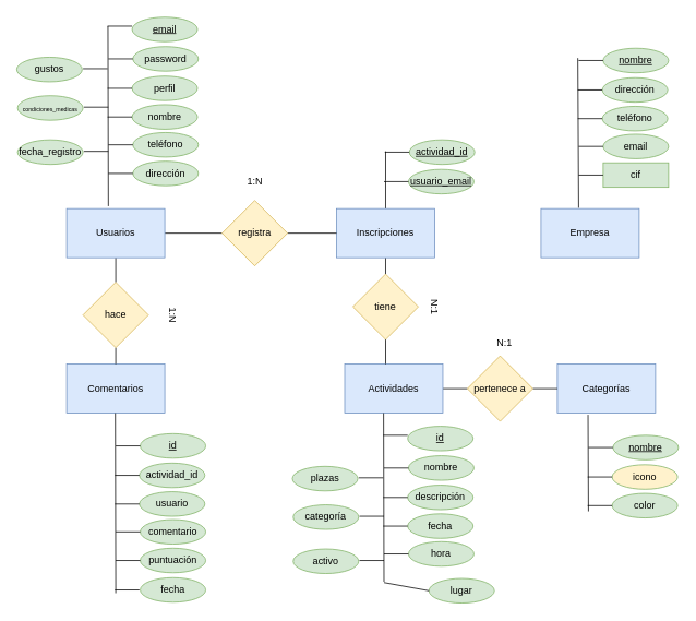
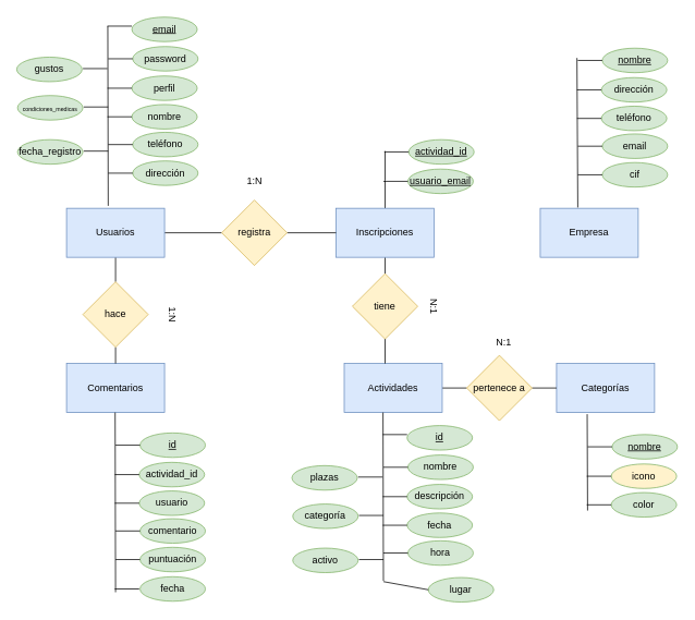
  <mxCell id="0" />
  <mxCell id="1" parent="0" />
  <mxCell id="2" value="" style="edgeStyle=orthogonalEdgeStyle;rounded=0;orthogonalLoop=1;jettySize=auto;html=1;endArrow=none;startFill=0;" parent="1" source="4" target="14" edge="1"><mxGeometry relative="1" as="geometry" /></mxCell>
  <mxCell id="3" style="edgeStyle=orthogonalEdgeStyle;rounded=0;orthogonalLoop=1;jettySize=auto;html=1;exitX=0.5;exitY=1;exitDx=0;exitDy=0;entryX=0.5;entryY=0;entryDx=0;entryDy=0;endArrow=none;startFill=0;" parent="1" source="4" target="16" edge="1"><mxGeometry relative="1" as="geometry" /></mxCell>
  <mxCell id="4" value="Usuarios" style="rounded=0;whiteSpace=wrap;html=1;fillColor=#dae8fc;strokeColor=#6c8ebf;" parent="1" vertex="1"><mxGeometry x="81" y="254" width="120" height="60" as="geometry" /></mxCell>
  <mxCell id="5" style="edgeStyle=orthogonalEdgeStyle;rounded=0;orthogonalLoop=1;jettySize=auto;html=1;exitX=1;exitY=0.5;exitDx=0;exitDy=0;entryX=0;entryY=0.5;entryDx=0;entryDy=0;endArrow=none;startFill=0;" parent="1" source="6" target="18" edge="1"><mxGeometry relative="1" as="geometry" /></mxCell>
  <mxCell id="6" value="&lt;div&gt;Actividades&lt;/div&gt;" style="rounded=0;whiteSpace=wrap;html=1;fillColor=#dae8fc;strokeColor=#6c8ebf;" parent="1" vertex="1"><mxGeometry x="421" y="444" width="120" height="60" as="geometry" /></mxCell>
  <mxCell id="7" value="Empresa" style="rounded=0;whiteSpace=wrap;html=1;fillColor=#dae8fc;strokeColor=#6c8ebf;" parent="1" vertex="1"><mxGeometry x="661" y="254" width="120" height="60" as="geometry" /></mxCell>
  <mxCell id="8" style="edgeStyle=orthogonalEdgeStyle;rounded=0;orthogonalLoop=1;jettySize=auto;html=1;exitX=0.5;exitY=1;exitDx=0;exitDy=0;entryX=0.5;entryY=0;entryDx=0;entryDy=0;endArrow=none;startFill=0;" parent="1" source="10" target="19" edge="1"><mxGeometry relative="1" as="geometry" /></mxCell>
  <mxCell id="9" style="edgeStyle=orthogonalEdgeStyle;rounded=0;orthogonalLoop=1;jettySize=auto;html=1;exitX=0.5;exitY=0;exitDx=0;exitDy=0;endArrow=none;startFill=0;" edge="1" parent="1" source="10"><mxGeometry relative="1" as="geometry"><mxPoint x="471" y="184" as="targetPoint" /></mxGeometry></mxCell>
  <mxCell id="10" value="&lt;div&gt;Inscripciones&lt;/div&gt;" style="rounded=0;whiteSpace=wrap;html=1;fillColor=#dae8fc;strokeColor=#6c8ebf;" parent="1" vertex="1"><mxGeometry x="411" y="254" width="120" height="60" as="geometry" /></mxCell>
  <mxCell id="11" value="Comentarios" style="rounded=0;whiteSpace=wrap;html=1;fillColor=#dae8fc;strokeColor=#6c8ebf;" parent="1" vertex="1"><mxGeometry x="81" y="444" width="120" height="60" as="geometry" /></mxCell>
  <mxCell id="12" value="&lt;div&gt;Categorías&lt;/div&gt;" style="rounded=0;whiteSpace=wrap;html=1;fillColor=#dae8fc;strokeColor=#6c8ebf;" parent="1" vertex="1"><mxGeometry x="681" y="444" width="120" height="60" as="geometry" /></mxCell>
  <mxCell id="13" style="edgeStyle=orthogonalEdgeStyle;rounded=0;orthogonalLoop=1;jettySize=auto;html=1;exitX=1;exitY=0.5;exitDx=0;exitDy=0;entryX=0;entryY=0.5;entryDx=0;entryDy=0;endArrow=none;startFill=0;" parent="1" source="14" target="10" edge="1"><mxGeometry relative="1" as="geometry" /></mxCell>
  <mxCell id="14" value="registra" style="rhombus;whiteSpace=wrap;html=1;fillColor=#fff2cc;strokeColor=#d6b656;" parent="1" vertex="1"><mxGeometry x="271" y="244" width="80" height="80" as="geometry" /></mxCell>
  <mxCell id="15" style="edgeStyle=orthogonalEdgeStyle;rounded=0;orthogonalLoop=1;jettySize=auto;html=1;exitX=0.5;exitY=1;exitDx=0;exitDy=0;entryX=0.5;entryY=0;entryDx=0;entryDy=0;endArrow=none;startFill=0;" parent="1" source="16" target="11" edge="1"><mxGeometry relative="1" as="geometry" /></mxCell>
  <mxCell id="16" value="hace" style="rhombus;whiteSpace=wrap;html=1;fillColor=#fff2cc;strokeColor=#d6b656;" parent="1" vertex="1"><mxGeometry x="101" y="344" width="80" height="80" as="geometry" /></mxCell>
  <mxCell id="17" style="edgeStyle=orthogonalEdgeStyle;rounded=0;orthogonalLoop=1;jettySize=auto;html=1;exitX=1;exitY=0.5;exitDx=0;exitDy=0;entryX=0;entryY=0.5;entryDx=0;entryDy=0;endArrow=none;startFill=0;" parent="1" source="18" target="12" edge="1"><mxGeometry relative="1" as="geometry" /></mxCell>
  <mxCell id="18" value="pertenece a" style="rhombus;whiteSpace=wrap;html=1;fillColor=#fff2cc;strokeColor=#d6b656;" parent="1" vertex="1"><mxGeometry x="571" y="434" width="80" height="80" as="geometry" /></mxCell>
  <mxCell id="19" value="&lt;div&gt;tiene&lt;/div&gt;" style="rhombus;whiteSpace=wrap;html=1;fillColor=#fff2cc;strokeColor=#d6b656;" parent="1" vertex="1"><mxGeometry x="431" y="334" width="80" height="80" as="geometry" /></mxCell>
  <mxCell id="20" style="edgeStyle=orthogonalEdgeStyle;rounded=0;orthogonalLoop=1;jettySize=auto;html=1;exitX=0.5;exitY=1;exitDx=0;exitDy=0;entryX=0.417;entryY=0;entryDx=0;entryDy=0;entryPerimeter=0;endArrow=none;startFill=0;" parent="1" source="19" target="6" edge="1"><mxGeometry relative="1" as="geometry" /></mxCell>
  <mxCell id="21" value="" style="endArrow=none;html=1;rounded=0;" parent="1" edge="1"><mxGeometry width="50" height="50" relative="1" as="geometry"><mxPoint x="141" y="724" as="sourcePoint" /><mxPoint x="140.5" y="504" as="targetPoint" /></mxGeometry></mxCell>
  <mxCell id="22" value="&lt;u&gt;id&lt;/u&gt;" style="ellipse;whiteSpace=wrap;html=1;fillColor=#d5e8d4;strokeColor=#82b366;" parent="1" vertex="1"><mxGeometry x="171" y="529" width="80" height="30" as="geometry" /></mxCell>
  <mxCell id="23" value="" style="endArrow=none;html=1;rounded=0;entryX=0;entryY=0.5;entryDx=0;entryDy=0;" parent="1" target="22" edge="1"><mxGeometry width="50" height="50" relative="1" as="geometry"><mxPoint x="141" y="544" as="sourcePoint" /><mxPoint x="161" y="544" as="targetPoint" /></mxGeometry></mxCell>
  <mxCell id="24" value="actividad_id" style="ellipse;whiteSpace=wrap;html=1;fillColor=#d5e8d4;strokeColor=#82b366;" parent="1" vertex="1"><mxGeometry x="170" y="565" width="80" height="30" as="geometry" /></mxCell>
  <mxCell id="25" value="" style="endArrow=none;html=1;rounded=0;entryX=0;entryY=0.5;entryDx=0;entryDy=0;" parent="1" target="24" edge="1"><mxGeometry width="50" height="50" relative="1" as="geometry"><mxPoint x="140" y="580" as="sourcePoint" /><mxPoint x="160" y="580" as="targetPoint" /></mxGeometry></mxCell>
  <mxCell id="26" value="usuario" style="ellipse;whiteSpace=wrap;html=1;fillColor=#d5e8d4;strokeColor=#82b366;" parent="1" vertex="1"><mxGeometry x="170" y="600" width="80" height="30" as="geometry" /></mxCell>
  <mxCell id="27" value="" style="endArrow=none;html=1;rounded=0;entryX=0;entryY=0.5;entryDx=0;entryDy=0;" parent="1" target="26" edge="1"><mxGeometry width="50" height="50" relative="1" as="geometry"><mxPoint x="140" y="615" as="sourcePoint" /><mxPoint x="160" y="615" as="targetPoint" /></mxGeometry></mxCell>
  <mxCell id="28" value="comentario" style="ellipse;whiteSpace=wrap;html=1;fillColor=#d5e8d4;strokeColor=#82b366;" parent="1" vertex="1"><mxGeometry x="171" y="634" width="80" height="30" as="geometry" /></mxCell>
  <mxCell id="29" value="" style="endArrow=none;html=1;rounded=0;entryX=0;entryY=0.5;entryDx=0;entryDy=0;" parent="1" target="28" edge="1"><mxGeometry width="50" height="50" relative="1" as="geometry"><mxPoint x="141" y="649" as="sourcePoint" /><mxPoint x="161" y="649" as="targetPoint" /></mxGeometry></mxCell>
  <mxCell id="30" value="puntuación" style="ellipse;whiteSpace=wrap;html=1;fillColor=#d5e8d4;strokeColor=#82b366;" parent="1" vertex="1"><mxGeometry x="171" y="669" width="80" height="30" as="geometry" /></mxCell>
  <mxCell id="31" value="" style="endArrow=none;html=1;rounded=0;entryX=0;entryY=0.5;entryDx=0;entryDy=0;" parent="1" target="30" edge="1"><mxGeometry width="50" height="50" relative="1" as="geometry"><mxPoint x="141" y="684" as="sourcePoint" /><mxPoint x="161" y="684" as="targetPoint" /></mxGeometry></mxCell>
  <mxCell id="32" value="fecha" style="ellipse;whiteSpace=wrap;html=1;fillColor=#d5e8d4;strokeColor=#82b366;" parent="1" vertex="1"><mxGeometry x="171" y="705" width="80" height="30" as="geometry" /></mxCell>
  <mxCell id="33" value="" style="endArrow=none;html=1;rounded=0;entryX=0;entryY=0.5;entryDx=0;entryDy=0;" parent="1" edge="1"><mxGeometry width="50" height="50" relative="1" as="geometry"><mxPoint x="140" y="720" as="sourcePoint" /><mxPoint x="170" y="720" as="targetPoint" /></mxGeometry></mxCell>
  <mxCell id="34" value="" style="endArrow=none;html=1;rounded=0;" parent="1" edge="1"><mxGeometry width="50" height="50" relative="1" as="geometry"><mxPoint x="719" y="624" as="sourcePoint" /><mxPoint x="718.5" y="506" as="targetPoint" /></mxGeometry></mxCell>
  <mxCell id="35" value="&lt;u&gt;nombre&lt;/u&gt;" style="ellipse;whiteSpace=wrap;html=1;fillColor=#d5e8d4;strokeColor=#82b366;" parent="1" vertex="1"><mxGeometry x="749" y="531" width="80" height="30" as="geometry" /></mxCell>
  <mxCell id="36" value="" style="endArrow=none;html=1;rounded=0;entryX=0;entryY=0.5;entryDx=0;entryDy=0;" parent="1" target="35" edge="1"><mxGeometry width="50" height="50" relative="1" as="geometry"><mxPoint x="719" y="546" as="sourcePoint" /><mxPoint x="739" y="546" as="targetPoint" /></mxGeometry></mxCell>
  <mxCell id="37" value="icono" style="ellipse;whiteSpace=wrap;html=1;fillColor=#fff2cc;strokeColor=#82b366;" parent="1" vertex="1"><mxGeometry x="748" y="567" width="80" height="30" as="geometry" /></mxCell>
  <mxCell id="38" value="" style="endArrow=none;html=1;rounded=0;entryX=0;entryY=0.5;entryDx=0;entryDy=0;" parent="1" target="37" edge="1"><mxGeometry width="50" height="50" relative="1" as="geometry"><mxPoint x="718" y="582" as="sourcePoint" /><mxPoint x="738" y="582" as="targetPoint" /></mxGeometry></mxCell>
  <mxCell id="39" value="color" style="ellipse;whiteSpace=wrap;html=1;fillColor=#d5e8d4;strokeColor=#82b366;" parent="1" vertex="1"><mxGeometry x="748" y="602" width="80" height="30" as="geometry" /></mxCell>
  <mxCell id="40" value="" style="endArrow=none;html=1;rounded=0;entryX=0;entryY=0.5;entryDx=0;entryDy=0;" parent="1" target="39" edge="1"><mxGeometry width="50" height="50" relative="1" as="geometry"><mxPoint x="718" y="617" as="sourcePoint" /><mxPoint x="738" y="617" as="targetPoint" /></mxGeometry></mxCell>
  <mxCell id="41" value="&lt;u&gt;actividad_id&lt;/u&gt;" style="ellipse;whiteSpace=wrap;html=1;fillColor=#d5e8d4;strokeColor=#82b366;" vertex="1" parent="1"><mxGeometry x="500" y="170" width="80" height="30" as="geometry" /></mxCell>
  <mxCell id="42" value="" style="endArrow=none;html=1;rounded=0;entryX=0;entryY=0.5;entryDx=0;entryDy=0;" edge="1" parent="1" target="41"><mxGeometry width="50" height="50" relative="1" as="geometry"><mxPoint x="470" y="185" as="sourcePoint" /><mxPoint x="490" y="185" as="targetPoint" /></mxGeometry></mxCell>
  <mxCell id="43" value="&lt;u&gt;usuario_email&lt;/u&gt;" style="ellipse;whiteSpace=wrap;html=1;fillColor=#d5e8d4;strokeColor=#82b366;" vertex="1" parent="1"><mxGeometry x="499" y="206" width="80" height="30" as="geometry" /></mxCell>
  <mxCell id="44" value="" style="endArrow=none;html=1;rounded=0;entryX=0;entryY=0.5;entryDx=0;entryDy=0;" edge="1" parent="1" target="43"><mxGeometry width="50" height="50" relative="1" as="geometry"><mxPoint x="469" y="221" as="sourcePoint" /><mxPoint x="489" y="221" as="targetPoint" /></mxGeometry></mxCell>
  <mxCell id="45" value="" style="endArrow=none;html=1;rounded=0;" edge="1" parent="1"><mxGeometry width="50" height="50" relative="1" as="geometry"><mxPoint x="132" y="251" as="sourcePoint" /><mxPoint x="131.5" y="31" as="targetPoint" /></mxGeometry></mxCell>
  <mxCell id="46" value="password" style="ellipse;whiteSpace=wrap;html=1;fillColor=#d5e8d4;strokeColor=#82b366;" vertex="1" parent="1"><mxGeometry x="162" y="56" width="80" height="30" as="geometry" /></mxCell>
  <mxCell id="47" value="" style="endArrow=none;html=1;rounded=0;entryX=0;entryY=0.5;entryDx=0;entryDy=0;" edge="1" parent="1" target="46"><mxGeometry width="50" height="50" relative="1" as="geometry"><mxPoint x="132" y="71" as="sourcePoint" /><mxPoint x="152" y="71" as="targetPoint" /></mxGeometry></mxCell>
  <mxCell id="48" value="perfil" style="ellipse;whiteSpace=wrap;html=1;fillColor=#d5e8d4;strokeColor=#82b366;" vertex="1" parent="1"><mxGeometry x="161" y="92" width="80" height="30" as="geometry" /></mxCell>
  <mxCell id="49" value="" style="endArrow=none;html=1;rounded=0;entryX=0;entryY=0.5;entryDx=0;entryDy=0;" edge="1" parent="1" target="48"><mxGeometry width="50" height="50" relative="1" as="geometry"><mxPoint x="131" y="107" as="sourcePoint" /><mxPoint x="151" y="107" as="targetPoint" /></mxGeometry></mxCell>
  <mxCell id="50" value="nombre" style="ellipse;whiteSpace=wrap;html=1;fillColor=#d5e8d4;strokeColor=#82b366;" vertex="1" parent="1"><mxGeometry x="161" y="127" width="80" height="30" as="geometry" /></mxCell>
  <mxCell id="51" value="" style="endArrow=none;html=1;rounded=0;entryX=0;entryY=0.5;entryDx=0;entryDy=0;" edge="1" parent="1" target="50"><mxGeometry width="50" height="50" relative="1" as="geometry"><mxPoint x="131" y="142" as="sourcePoint" /><mxPoint x="151" y="142" as="targetPoint" /></mxGeometry></mxCell>
  <mxCell id="52" value="teléfono" style="ellipse;whiteSpace=wrap;html=1;fillColor=#d5e8d4;strokeColor=#82b366;" vertex="1" parent="1"><mxGeometry x="162" y="161" width="80" height="30" as="geometry" /></mxCell>
  <mxCell id="53" value="" style="endArrow=none;html=1;rounded=0;entryX=0;entryY=0.5;entryDx=0;entryDy=0;" edge="1" parent="1" target="52"><mxGeometry width="50" height="50" relative="1" as="geometry"><mxPoint x="132" y="176" as="sourcePoint" /><mxPoint x="152" y="176" as="targetPoint" /></mxGeometry></mxCell>
  <mxCell id="54" value="dirección" style="ellipse;whiteSpace=wrap;html=1;fillColor=#d5e8d4;strokeColor=#82b366;" vertex="1" parent="1"><mxGeometry x="162" y="196" width="80" height="30" as="geometry" /></mxCell>
  <mxCell id="55" value="" style="endArrow=none;html=1;rounded=0;entryX=0;entryY=0.5;entryDx=0;entryDy=0;" edge="1" parent="1" target="54"><mxGeometry width="50" height="50" relative="1" as="geometry"><mxPoint x="132" y="211" as="sourcePoint" /><mxPoint x="152" y="211" as="targetPoint" /></mxGeometry></mxCell>
  <mxCell id="56" value="fecha_registro" style="ellipse;whiteSpace=wrap;html=1;fillColor=#d5e8d4;strokeColor=#82b366;" vertex="1" parent="1"><mxGeometry x="21" y="170" width="80" height="30" as="geometry" /></mxCell>
  <mxCell id="57" value="" style="endArrow=none;html=1;rounded=0;" edge="1" parent="1"><mxGeometry width="50" height="50" relative="1" as="geometry"><mxPoint x="707" y="253" as="sourcePoint" /><mxPoint x="706" y="70" as="targetPoint" /></mxGeometry></mxCell>
  <mxCell id="58" value="&lt;u&gt;nombre&lt;/u&gt;" style="ellipse;whiteSpace=wrap;html=1;fillColor=#d5e8d4;strokeColor=#82b366;" vertex="1" parent="1"><mxGeometry x="737" y="58" width="80" height="30" as="geometry" /></mxCell>
  <mxCell id="59" value="" style="endArrow=none;html=1;rounded=0;entryX=0;entryY=0.5;entryDx=0;entryDy=0;" edge="1" parent="1" target="58"><mxGeometry width="50" height="50" relative="1" as="geometry"><mxPoint x="707" y="73" as="sourcePoint" /><mxPoint x="727" y="73" as="targetPoint" /></mxGeometry></mxCell>
  <mxCell id="60" value="dirección" style="ellipse;whiteSpace=wrap;html=1;fillColor=#d5e8d4;strokeColor=#82b366;" vertex="1" parent="1"><mxGeometry x="736" y="94" width="80" height="30" as="geometry" /></mxCell>
  <mxCell id="61" value="" style="endArrow=none;html=1;rounded=0;entryX=0;entryY=0.5;entryDx=0;entryDy=0;" edge="1" parent="1" target="60"><mxGeometry width="50" height="50" relative="1" as="geometry"><mxPoint x="706" y="109" as="sourcePoint" /><mxPoint x="726" y="109" as="targetPoint" /></mxGeometry></mxCell>
  <mxCell id="62" value="teléfono" style="ellipse;whiteSpace=wrap;html=1;fillColor=#d5e8d4;strokeColor=#82b366;" vertex="1" parent="1"><mxGeometry x="736" y="129" width="80" height="30" as="geometry" /></mxCell>
  <mxCell id="63" value="" style="endArrow=none;html=1;rounded=0;entryX=0;entryY=0.5;entryDx=0;entryDy=0;" edge="1" parent="1" target="62"><mxGeometry width="50" height="50" relative="1" as="geometry"><mxPoint x="706" y="144" as="sourcePoint" /><mxPoint x="726" y="144" as="targetPoint" /></mxGeometry></mxCell>
  <mxCell id="64" value="email" style="ellipse;whiteSpace=wrap;html=1;fillColor=#d5e8d4;strokeColor=#82b366;" vertex="1" parent="1"><mxGeometry x="737" y="163" width="80" height="30" as="geometry" /></mxCell>
  <mxCell id="65" value="" style="endArrow=none;html=1;rounded=0;entryX=0;entryY=0.5;entryDx=0;entryDy=0;" edge="1" parent="1" target="64"><mxGeometry width="50" height="50" relative="1" as="geometry"><mxPoint x="707" y="178" as="sourcePoint" /><mxPoint x="727" y="178" as="targetPoint" /></mxGeometry></mxCell>
- <mxCell id="66" value="cif" style="whiteSpace=wrap;html=1;fillColor=#d5e8d4;strokeColor=#82b366;rounded=0;" vertex="1" parent="1"><mxGeometry x="737" y="198" width="80" height="30" as="geometry" /></mxCell>
+ <mxCell id="66" value="cif" style="ellipse;whiteSpace=wrap;html=1;fillColor=#d5e8d4;strokeColor=#82b366;" vertex="1" parent="1"><mxGeometry x="737" y="198" width="80" height="30" as="geometry" /></mxCell>
  <mxCell id="67" value="" style="endArrow=none;html=1;rounded=0;entryX=0;entryY=0.5;entryDx=0;entryDy=0;" edge="1" parent="1" target="66"><mxGeometry width="50" height="50" relative="1" as="geometry"><mxPoint x="707" y="213" as="sourcePoint" /><mxPoint x="727" y="213" as="targetPoint" /></mxGeometry></mxCell>
  <mxCell id="68" value="&lt;u&gt;email&lt;/u&gt;" style="ellipse;whiteSpace=wrap;html=1;fillColor=#d5e8d4;strokeColor=#82b366;" vertex="1" parent="1"><mxGeometry x="161" y="20" width="80" height="30" as="geometry" /></mxCell>
  <mxCell id="69" value="" style="endArrow=none;html=1;rounded=0;entryX=0;entryY=0.5;entryDx=0;entryDy=0;" edge="1" parent="1"><mxGeometry width="50" height="50" relative="1" as="geometry"><mxPoint x="131" y="31" as="sourcePoint" /><mxPoint x="161" y="31" as="targetPoint" /></mxGeometry></mxCell>
  <mxCell id="70" value="" style="endArrow=none;html=1;rounded=0;entryX=0;entryY=0.5;entryDx=0;entryDy=0;" edge="1" parent="1"><mxGeometry width="50" height="50" relative="1" as="geometry"><mxPoint x="102" y="184" as="sourcePoint" /><mxPoint x="132" y="184" as="targetPoint" /></mxGeometry></mxCell>
  <mxCell id="71" value="&lt;font style=&quot;font-size: 7px;&quot;&gt;condiciones_medicas&lt;/font&gt;" style="ellipse;whiteSpace=wrap;html=1;fillColor=#d5e8d4;strokeColor=#82b366;" vertex="1" parent="1"><mxGeometry x="21" y="116" width="80" height="30" as="geometry" /></mxCell>
  <mxCell id="72" value="" style="endArrow=none;html=1;rounded=0;entryX=0;entryY=0.5;entryDx=0;entryDy=0;" edge="1" parent="1"><mxGeometry width="50" height="50" relative="1" as="geometry"><mxPoint x="102" y="130" as="sourcePoint" /><mxPoint x="132" y="130" as="targetPoint" /></mxGeometry></mxCell>
  <mxCell id="73" value="gustos" style="ellipse;whiteSpace=wrap;html=1;fillColor=#d5e8d4;strokeColor=#82b366;" vertex="1" parent="1"><mxGeometry x="20" y="69" width="80" height="30" as="geometry" /></mxCell>
  <mxCell id="74" value="" style="endArrow=none;html=1;rounded=0;entryX=0;entryY=0.5;entryDx=0;entryDy=0;" edge="1" parent="1"><mxGeometry width="50" height="50" relative="1" as="geometry"><mxPoint x="101" y="83" as="sourcePoint" /><mxPoint x="131" y="83" as="targetPoint" /></mxGeometry></mxCell>
  <mxCell id="75" value="" style="endArrow=none;html=1;rounded=0;" edge="1" parent="1"><mxGeometry width="50" height="50" relative="1" as="geometry"><mxPoint x="469" y="710" as="sourcePoint" /><mxPoint x="468.5" y="504" as="targetPoint" /></mxGeometry></mxCell>
  <mxCell id="76" value="nombre" style="ellipse;whiteSpace=wrap;html=1;fillColor=#d5e8d4;strokeColor=#82b366;" vertex="1" parent="1"><mxGeometry x="499" y="556" width="80" height="30" as="geometry" /></mxCell>
  <mxCell id="77" value="" style="endArrow=none;html=1;rounded=0;entryX=0;entryY=0.5;entryDx=0;entryDy=0;" edge="1" parent="1" target="76"><mxGeometry width="50" height="50" relative="1" as="geometry"><mxPoint x="469" y="571" as="sourcePoint" /><mxPoint x="489" y="571" as="targetPoint" /></mxGeometry></mxCell>
  <mxCell id="78" value="descripción" style="ellipse;whiteSpace=wrap;html=1;fillColor=#d5e8d4;strokeColor=#82b366;" vertex="1" parent="1"><mxGeometry x="498" y="592" width="80" height="30" as="geometry" /></mxCell>
  <mxCell id="79" value="" style="endArrow=none;html=1;rounded=0;entryX=0;entryY=0.5;entryDx=0;entryDy=0;" edge="1" parent="1" target="78"><mxGeometry width="50" height="50" relative="1" as="geometry"><mxPoint x="468" y="607" as="sourcePoint" /><mxPoint x="488" y="607" as="targetPoint" /></mxGeometry></mxCell>
  <mxCell id="80" value="fecha" style="ellipse;whiteSpace=wrap;html=1;fillColor=#d5e8d4;strokeColor=#82b366;" vertex="1" parent="1"><mxGeometry x="498" y="627" width="80" height="30" as="geometry" /></mxCell>
  <mxCell id="81" value="" style="endArrow=none;html=1;rounded=0;entryX=0;entryY=0.5;entryDx=0;entryDy=0;" edge="1" parent="1" target="80"><mxGeometry width="50" height="50" relative="1" as="geometry"><mxPoint x="468" y="642" as="sourcePoint" /><mxPoint x="488" y="642" as="targetPoint" /></mxGeometry></mxCell>
  <mxCell id="82" value="hora" style="ellipse;whiteSpace=wrap;html=1;fillColor=#d5e8d4;strokeColor=#82b366;" vertex="1" parent="1"><mxGeometry x="499" y="661" width="80" height="30" as="geometry" /></mxCell>
  <mxCell id="83" value="" style="endArrow=none;html=1;rounded=0;entryX=0;entryY=0.5;entryDx=0;entryDy=0;" edge="1" parent="1" target="82"><mxGeometry width="50" height="50" relative="1" as="geometry"><mxPoint x="469" y="676" as="sourcePoint" /><mxPoint x="489" y="676" as="targetPoint" /></mxGeometry></mxCell>
  <mxCell id="84" value="lugar" style="ellipse;whiteSpace=wrap;html=1;fillColor=#d5e8d4;strokeColor=#82b366;" vertex="1" parent="1"><mxGeometry x="524" y="706" width="80" height="30" as="geometry" /></mxCell>
  <mxCell id="85" value="" style="endArrow=none;html=1;rounded=0;entryX=0;entryY=0.5;entryDx=0;entryDy=0;" edge="1" parent="1" target="84"><mxGeometry width="50" height="50" relative="1" as="geometry"><mxPoint x="469" y="711" as="sourcePoint" /><mxPoint x="489" y="711" as="targetPoint" /></mxGeometry></mxCell>
  <mxCell id="86" value="activo" style="ellipse;whiteSpace=wrap;html=1;fillColor=#d5e8d4;strokeColor=#82b366;" vertex="1" parent="1"><mxGeometry x="358" y="670" width="80" height="30" as="geometry" /></mxCell>
  <mxCell id="87" value="&lt;u&gt;id&lt;/u&gt;" style="ellipse;whiteSpace=wrap;html=1;fillColor=#d5e8d4;strokeColor=#82b366;" vertex="1" parent="1"><mxGeometry x="498" y="520" width="80" height="30" as="geometry" /></mxCell>
  <mxCell id="88" value="" style="endArrow=none;html=1;rounded=0;entryX=0;entryY=0.5;entryDx=0;entryDy=0;" edge="1" parent="1"><mxGeometry width="50" height="50" relative="1" as="geometry"><mxPoint x="468" y="531" as="sourcePoint" /><mxPoint x="498" y="531" as="targetPoint" /></mxGeometry></mxCell>
  <mxCell id="89" value="" style="endArrow=none;html=1;rounded=0;entryX=0;entryY=0.5;entryDx=0;entryDy=0;" edge="1" parent="1"><mxGeometry width="50" height="50" relative="1" as="geometry"><mxPoint x="439" y="684" as="sourcePoint" /><mxPoint x="469" y="684" as="targetPoint" /></mxGeometry></mxCell>
  <mxCell id="90" value="categoría" style="ellipse;whiteSpace=wrap;html=1;fillColor=#d5e8d4;strokeColor=#82b366;" vertex="1" parent="1"><mxGeometry x="358" y="616" width="80" height="30" as="geometry" /></mxCell>
  <mxCell id="91" value="" style="endArrow=none;html=1;rounded=0;entryX=0;entryY=0.5;entryDx=0;entryDy=0;" edge="1" parent="1"><mxGeometry width="50" height="50" relative="1" as="geometry"><mxPoint x="439" y="630" as="sourcePoint" /><mxPoint x="469" y="630" as="targetPoint" /></mxGeometry></mxCell>
  <mxCell id="92" value="plazas" style="ellipse;whiteSpace=wrap;html=1;fillColor=#d5e8d4;strokeColor=#82b366;" vertex="1" parent="1"><mxGeometry x="357" y="569" width="80" height="30" as="geometry" /></mxCell>
  <mxCell id="93" value="" style="endArrow=none;html=1;rounded=0;entryX=0;entryY=0.5;entryDx=0;entryDy=0;" edge="1" parent="1"><mxGeometry width="50" height="50" relative="1" as="geometry"><mxPoint x="438" y="583" as="sourcePoint" /><mxPoint x="468" y="583" as="targetPoint" /></mxGeometry></mxCell>
  <mxCell id="94" value="1:N" style="text;html=1;align=center;verticalAlign=middle;resizable=0;points=[];autosize=1;strokeColor=none;fillColor=none;" vertex="1" parent="1"><mxGeometry x="291" y="206" width="40" height="30" as="geometry" /></mxCell>
  <mxCell id="95" value="1:N" style="text;html=1;align=center;verticalAlign=middle;resizable=0;points=[];autosize=1;strokeColor=none;fillColor=none;rotation=90;" vertex="1" parent="1"><mxGeometry x="191" y="369" width="40" height="30" as="geometry" /></mxCell>
  <mxCell id="96" value="N:1" style="text;html=1;align=center;verticalAlign=middle;resizable=0;points=[];autosize=1;strokeColor=none;fillColor=none;rotation=90;" vertex="1" parent="1"><mxGeometry x="511" y="359" width="40" height="30" as="geometry" /></mxCell>
  <mxCell id="97" value="&lt;div&gt;N:1&lt;/div&gt;" style="text;html=1;align=center;verticalAlign=middle;resizable=0;points=[];autosize=1;strokeColor=none;fillColor=none;" vertex="1" parent="1"><mxGeometry x="596" y="404" width="40" height="30" as="geometry" /></mxCell>
